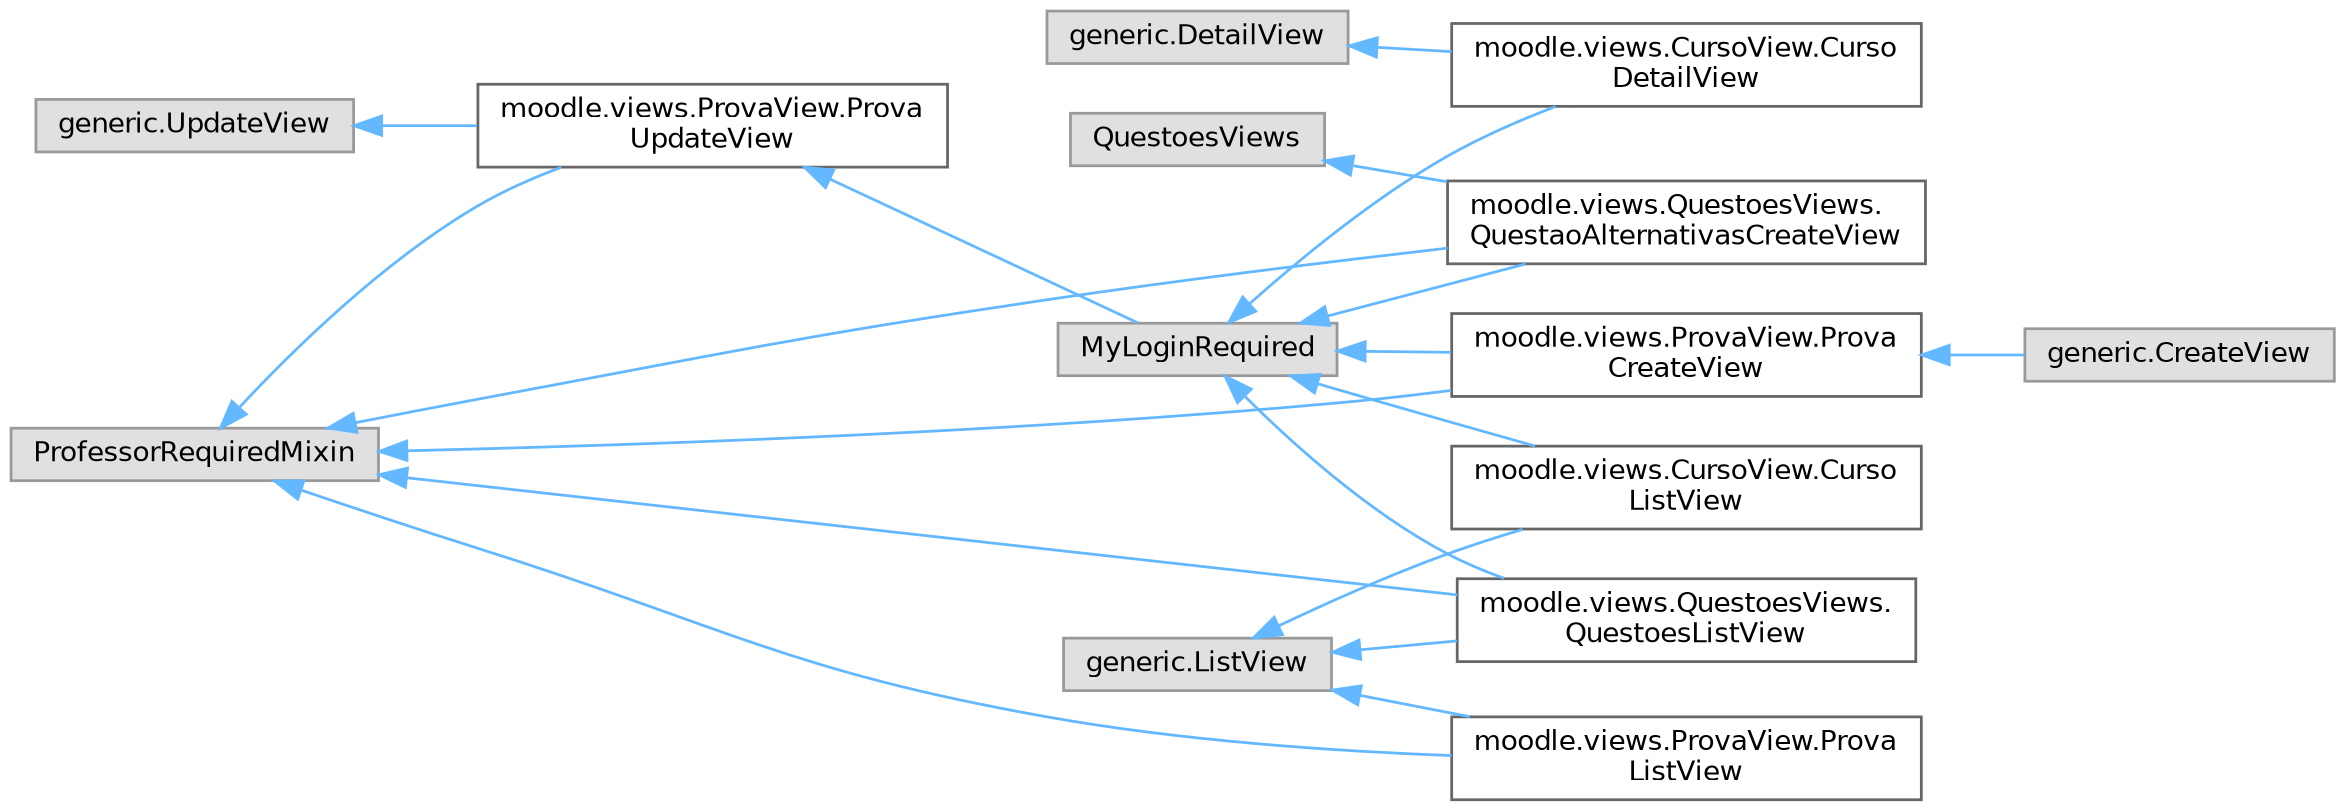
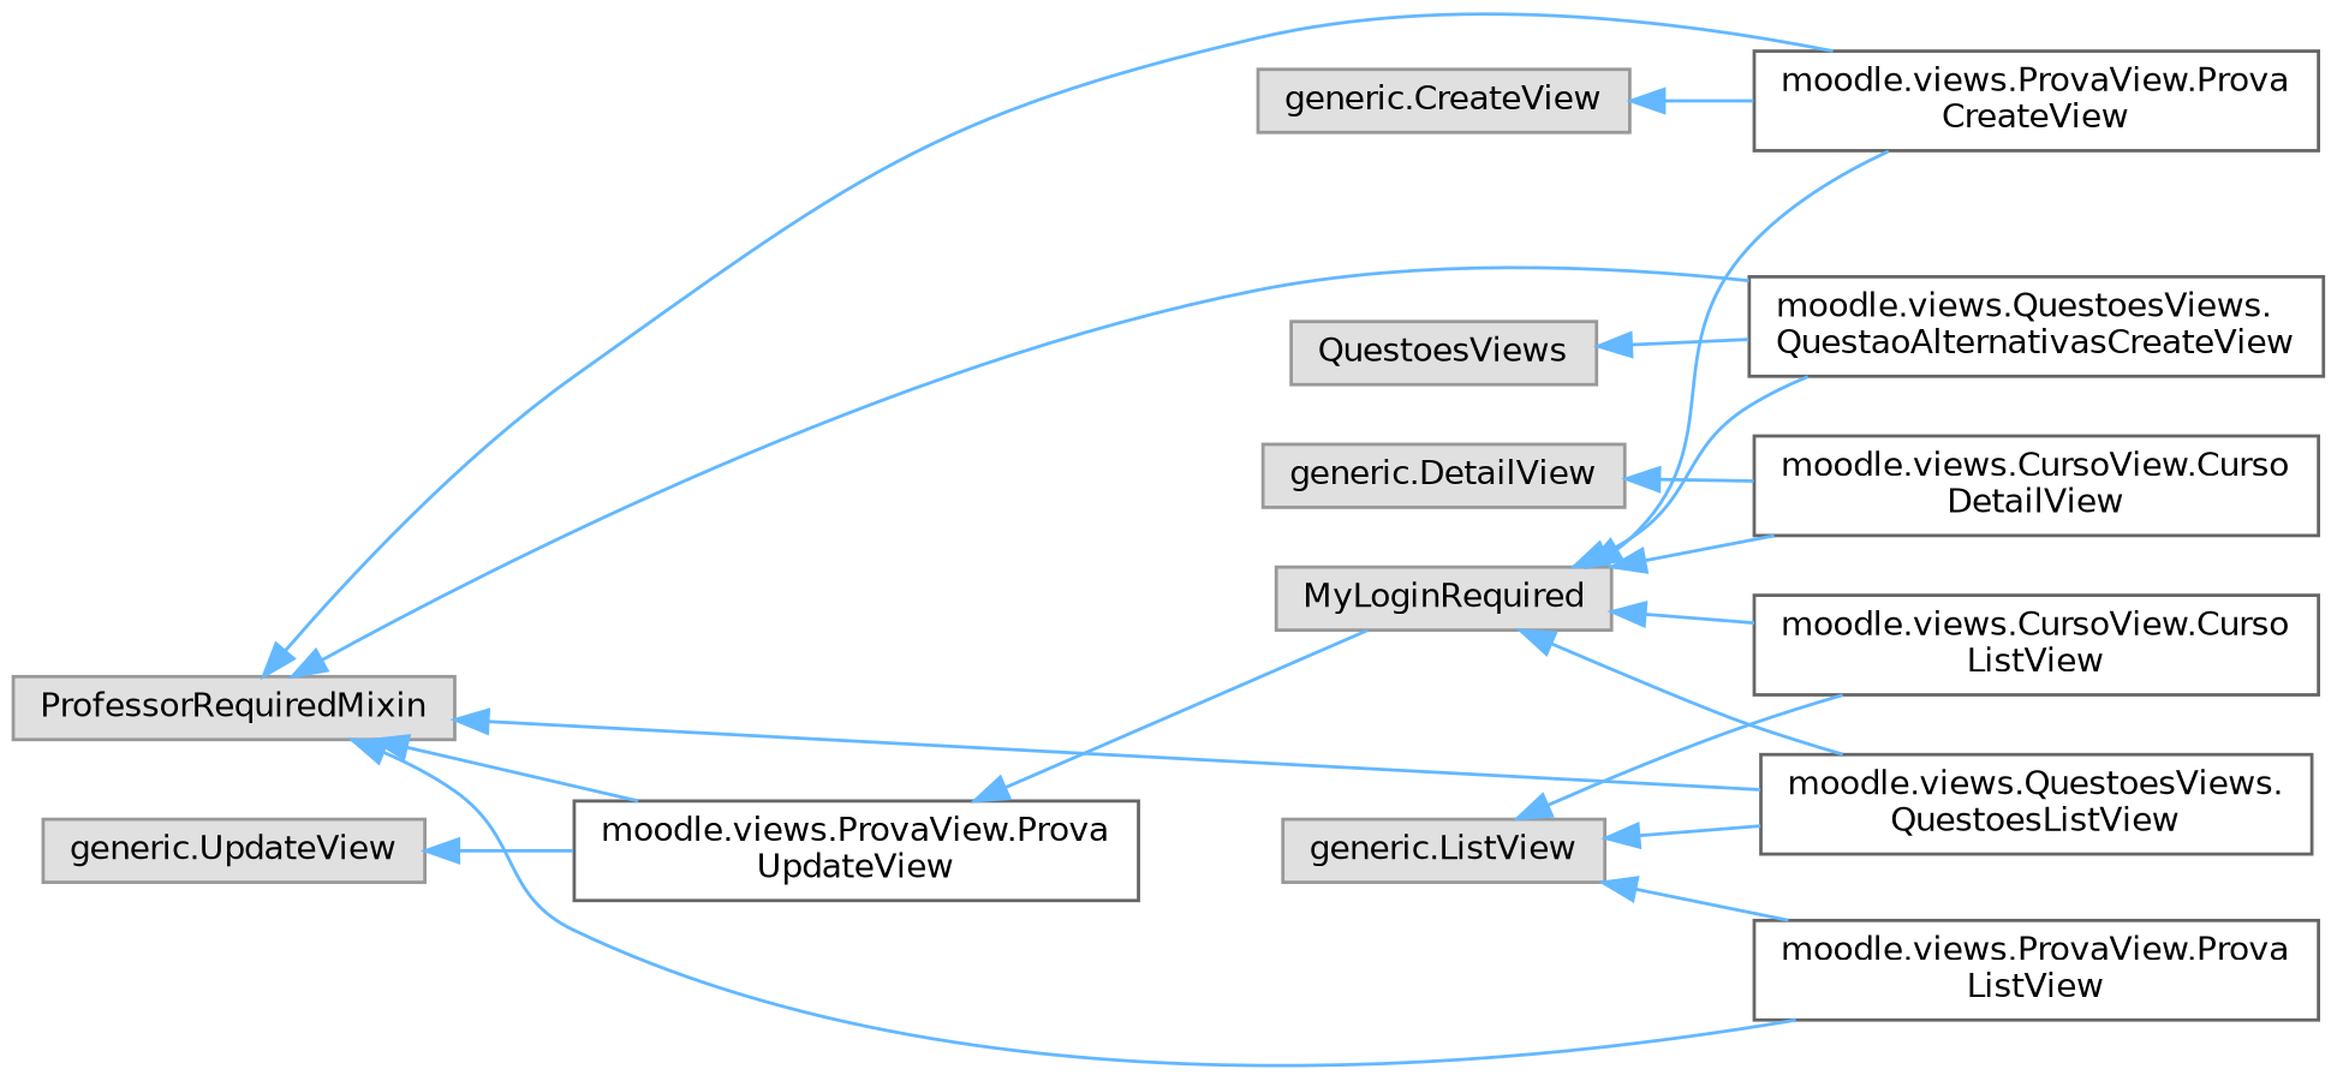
  digraph {
    rankdir=LR
    node [color=grey60 fillcolor="#E0E0E0" fontname=Helvetica fontsize=10 shape=box style=filled]
    edge [color=steelblue1 dir=back fontname=Helvetica fontsize=10 labelfontname=Helvetica labelfontsize=10 style=solid]
    n1 [height=0.2 label="generic.CreateView" width=0.4]
    n2 [color=grey40 fillcolor=white height=0.2 label="moodle.views.ProvaView.Prova\lCreateView" width=0.4]
    n3 [height=0.2 label="generic.DetailView" width=0.4]
    n4 [color=grey40 fillcolor=white height=0.2 label="moodle.views.CursoView.Curso\lDetailView" width=0.4]
    n5 [height=0.2 label="generic.ListView" width=0.4]
    n6 [color=grey40 fillcolor=white height=0.2 label="moodle.views.CursoView.Curso\lListView" width=0.4]
    n7 [color=grey40 fillcolor=white height=0.2 label="moodle.views.ProvaView.Prova\lListView" width=0.4]
    n8 [color=grey40 fillcolor=white height=0.2 label="moodle.views.QuestoesViews.\lQuestoesListView" width=0.4]
    n9 [height=0.2 label="generic.UpdateView" width=0.4]
    n10 [color=grey40 fillcolor=white height=0.2 label="moodle.views.ProvaView.Prova\lUpdateView" width=0.4]
    n11 [height=0.2 label=MyLoginRequired width=0.4]
    n12 [color=grey40 fillcolor=white height=0.2 label="moodle.views.QuestoesViews.\lQuestaoAlternativasCreateView" width=0.4]
    n13 [height=0.2 label=ProfessorRequiredMixin width=0.4]
    n14 [height=0.2 label=QuestoesViews width=0.4]
-   n2 -> n1
+   n1 -> n2
    n3 -> n4
    n5 -> n6
    n5 -> n7
    n5 -> n8
    n9 -> n10
    n10 -> n11
    n11 -> n2
    n11 -> n4
    n11 -> n6
    n11 -> n8
    n11 -> n12
    n13 -> n2
    n13 -> n7
    n13 -> n8
    n13 -> n10
    n13 -> n12
    n14 -> n12
  }
